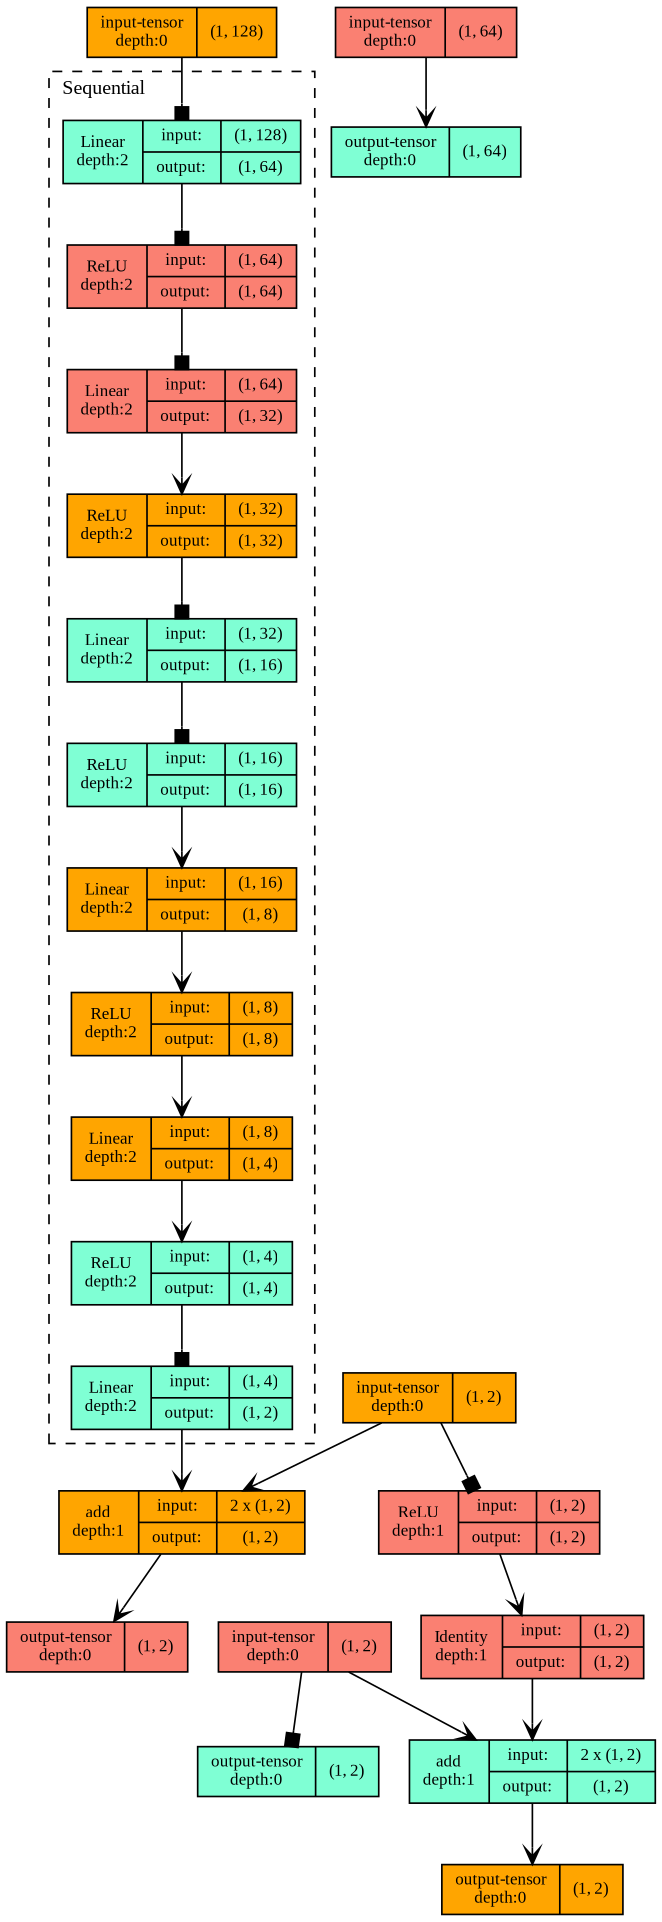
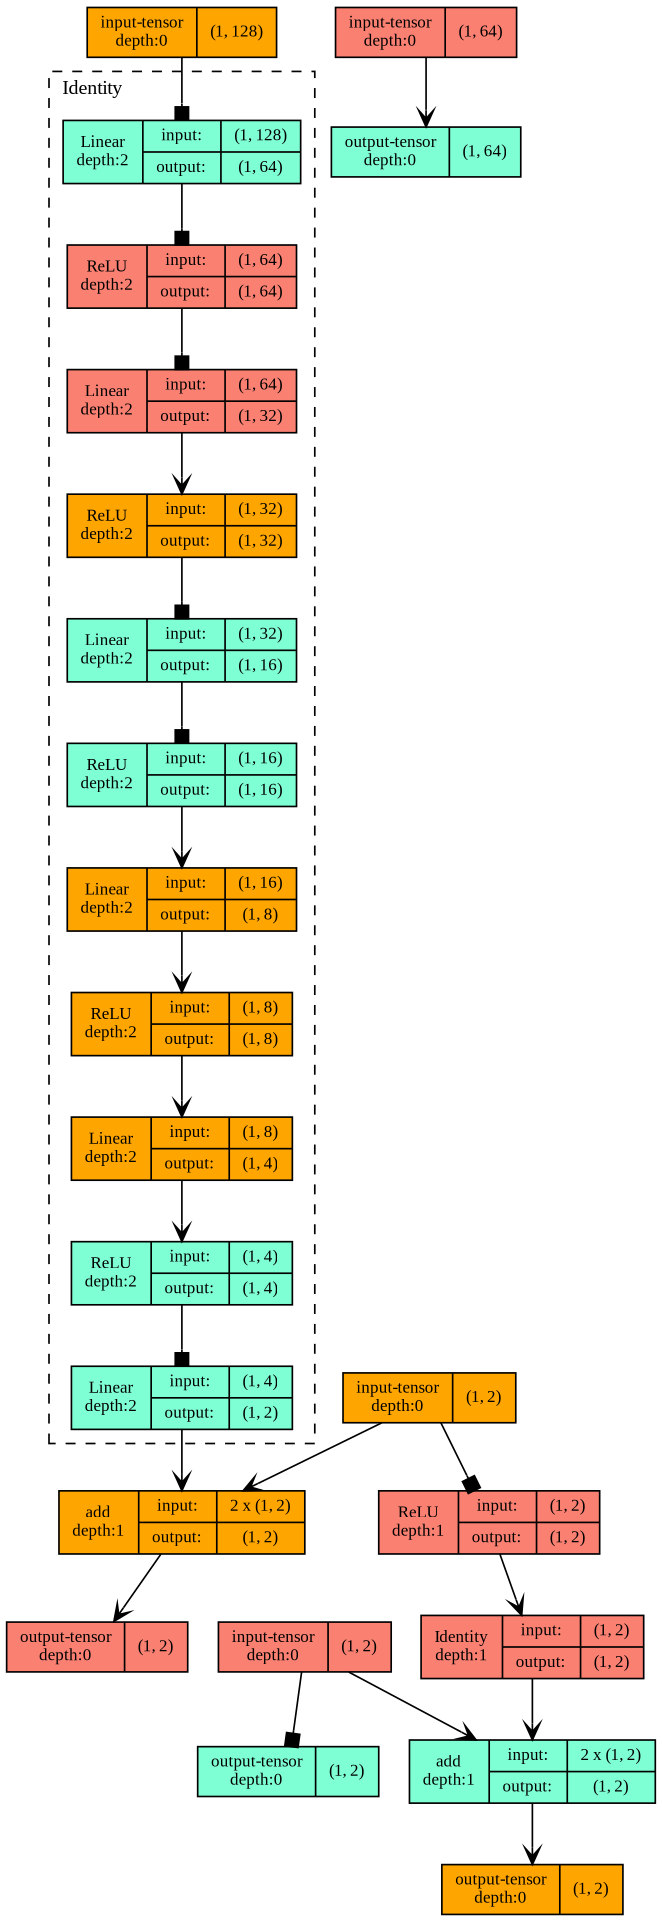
  strict digraph {
    ordering=in
    fontname="Liberation Serif"
    node [align=left fillcolor=aquamarine fontname="Liberation Serif" fontsize=10 ranksep=0.1 shape=record style=filled]
    edge [fontsize=10 arrowhead=vee fontname="Liberation Serif"]
    n1 [height=0.2 label="Linear&#92;ndepth:2|{input:|output:}|{(1, 128)|(1, 64)}"]
    n2 [fillcolor=salmon height=0.2 label="ReLU&#92;ndepth:2|{input:|output:}|{(1, 64)|(1, 64)}"]
    n3 [fillcolor=salmon height=0.2 label="Linear&#92;ndepth:2|{input:|output:}|{(1, 64)|(1, 32)}"]
    n4 [fillcolor=orange height=0.2 label="ReLU&#92;ndepth:2|{input:|output:}|{(1, 32)|(1, 32)}"]
    n5 [height=0.2 label="Linear&#92;ndepth:2|{input:|output:}|{(1, 32)|(1, 16)}"]
    n6 [height=0.2 label="ReLU&#92;ndepth:2|{input:|output:}|{(1, 16)|(1, 16)}"]
    n7 [fillcolor=orange height=0.2 label="Linear&#92;ndepth:2|{input:|output:}|{(1, 16)|(1, 8)}"]
    n8 [fillcolor=orange height=0.2 label="ReLU&#92;ndepth:2|{input:|output:}|{(1, 8)|(1, 8)}"]
    n9 [fillcolor=orange height=0.2 label="Linear&#92;ndepth:2|{input:|output:}|{(1, 8)|(1, 4)}"]
    n10 [height=0.2 label="ReLU&#92;ndepth:2|{input:|output:}|{(1, 4)|(1, 4)}"]
    n11 [height=0.2 label="Linear&#92;ndepth:2|{input:|output:}|{(1, 4)|(1, 2)}"]
    n12 [fillcolor=orange height=0.2 label="input-tensor&#92;ndepth:0|(1, 128)"]
    n13 [fillcolor=orange height=0.2 label="input-tensor&#92;ndepth:0|(1, 2)"]
    n14 [fillcolor=orange height=0.2 label="add&#92;ndepth:1|{input:|output:}|{2 x (1, 2)|(1, 2)}"]
    n15 [fillcolor=salmon height=0.2 label="ReLU&#92;ndepth:1|{input:|output:}|{(1, 2)|(1, 2)}"]
    n16 [fillcolor=salmon height=0.2 label="input-tensor&#92;ndepth:0|(1, 2)"]
    n17 [height=0.2 label="add&#92;ndepth:1|{input:|output:}|{2 x (1, 2)|(1, 2)}"]
    n18 [height=0.2 label="output-tensor&#92;ndepth:0|(1, 2)"]
    n19 [fillcolor=salmon height=0.2 label="input-tensor&#92;ndepth:0|(1, 64)"]
    n20 [height=0.2 label="output-tensor&#92;ndepth:0|(1, 64)"]
    n21 [fillcolor=salmon height=0.2 label="output-tensor&#92;ndepth:0|(1, 2)"]
    n22 [fillcolor=salmon height=0.2 label="Identity&#92;ndepth:1|{input:|output:}|{(1, 2)|(1, 2)}"]
    n23 [fillcolor=orange height=0.2 label="output-tensor&#92;ndepth:0|(1, 2)"]
    subgraph cluster_1 {
      fontsize=12
-     label=Sequential
+     label=Identity
      labeljust=l
      style=dashed
      n1
      n2
      n3
      n4
      n5
      n6
      n7
      n8
      n9
      n10
      n11
    }
    n1 -> n2 [arrowhead=box]
    n2 -> n3 [arrowhead=box]
    n3 -> n4
    n4 -> n5 [arrowhead=box]
    n5 -> n6 [arrowhead=box]
    n6 -> n7
    n7 -> n8
    n8 -> n9
    n9 -> n10
    n10 -> n11 [arrowhead=box]
    n11 -> n14
    n12 -> n1 [arrowhead=box]
    n13 -> n14
    n13 -> n15 [arrowhead=box]
    n14 -> n21
    n15 -> n22
    n16 -> n17
    n16 -> n18 [arrowhead=box]
    n17 -> n23
    n19 -> n20
    n22 -> n17
  }
